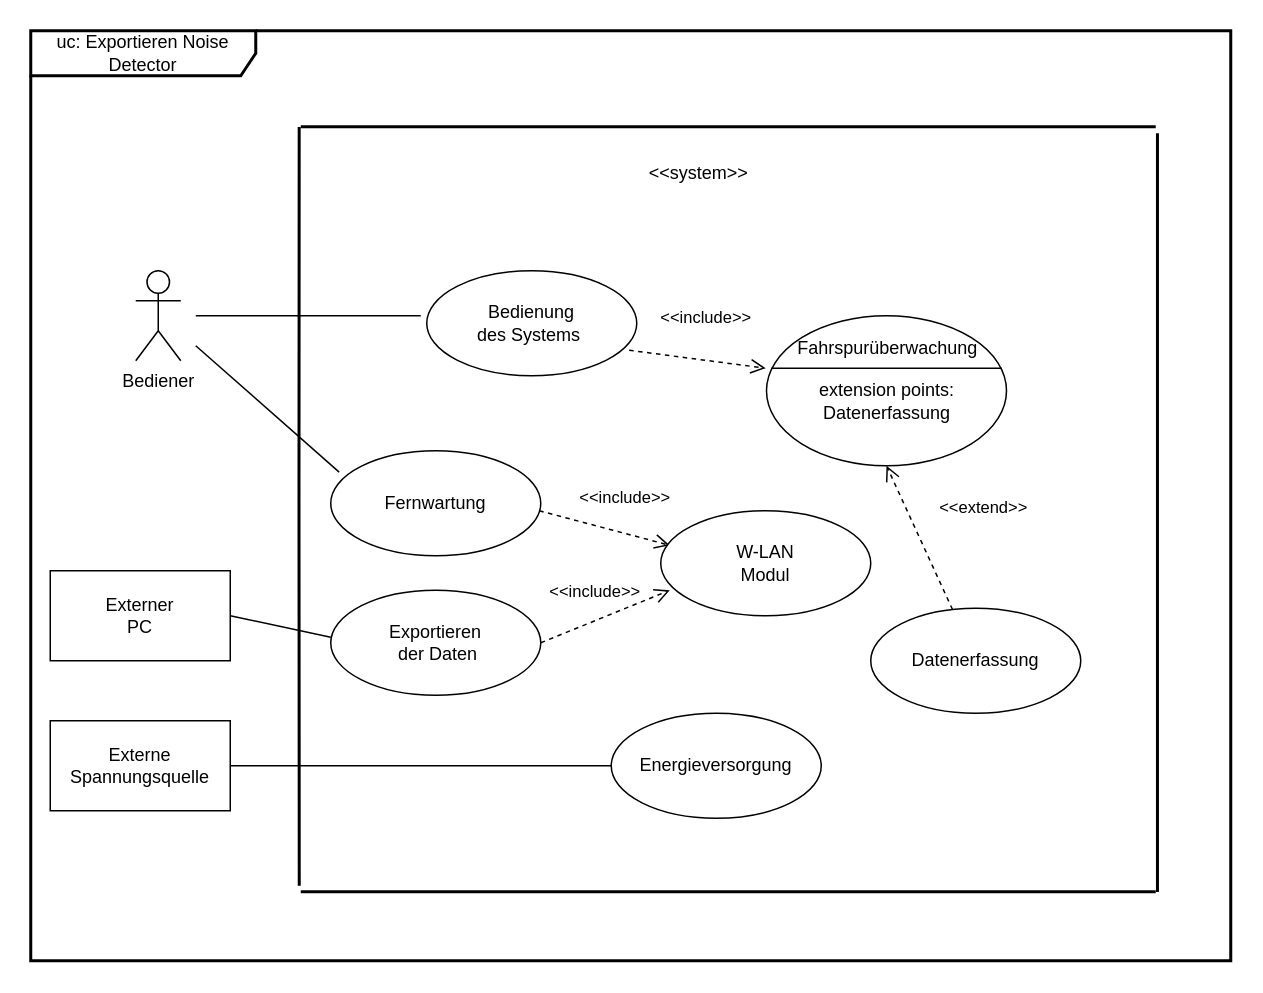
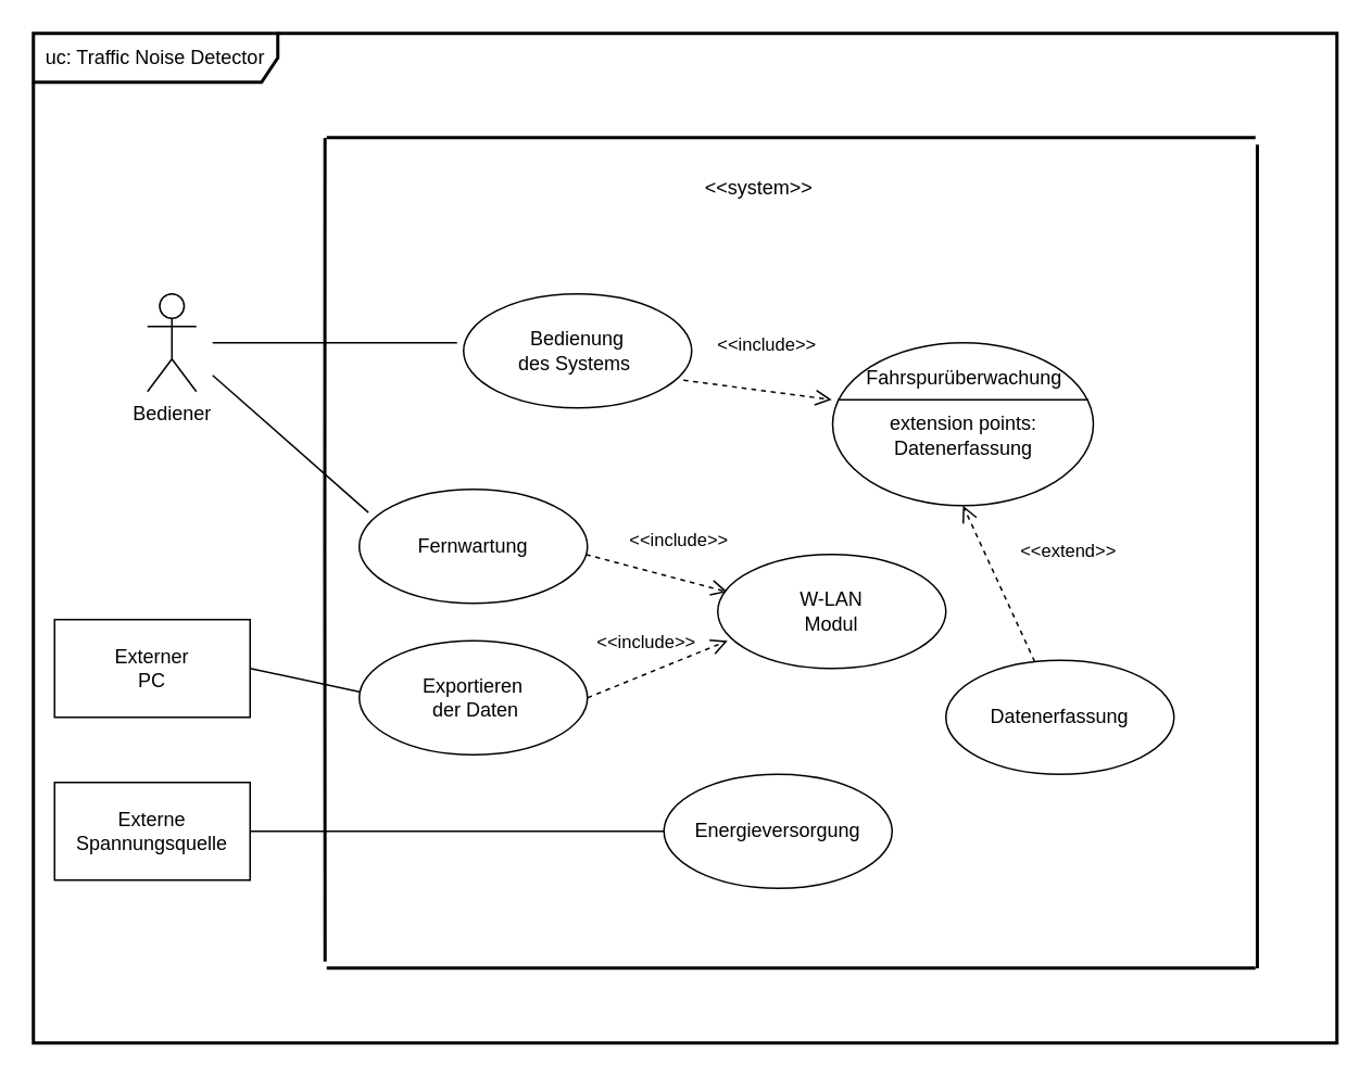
  <mxCell id="0" />
  <mxCell id="1" parent="0" />
  <mxCell id="2" value="Bediener&lt;br&gt;" style="shape=umlActor;verticalLabelPosition=bottom;verticalAlign=top;html=1;" vertex="1" parent="1"><mxGeometry x="90" y="180" width="30" height="60" as="geometry" /></mxCell>
  <mxCell id="3" value="&amp;lt;&amp;lt;system&amp;gt;&amp;gt;" style="text;html=1;align=center;verticalAlign=middle;resizable=0;points=[];autosize=1;" vertex="1" parent="1"><mxGeometry x="425" y="105" width="80" height="20" as="geometry" /></mxCell>
  <mxCell id="4" value="Fernwartung" style="ellipse;whiteSpace=wrap;html=1;" vertex="1" parent="1"><mxGeometry x="220" y="300" width="140" height="70" as="geometry" /></mxCell>
  <mxCell id="5" value="Externe Spannungsquelle" style="rounded=0;whiteSpace=wrap;html=1;" vertex="1" parent="1"><mxGeometry x="33" y="480" width="120" height="60" as="geometry" /></mxCell>
  <mxCell id="6" value="Bedienung &lt;br&gt;des Systems&amp;nbsp;" style="ellipse;whiteSpace=wrap;html=1;" vertex="1" parent="1"><mxGeometry x="284" y="180" width="140" height="70" as="geometry" /></mxCell>
  <mxCell id="7" value="&amp;lt;&amp;lt;include&amp;gt;&amp;gt;" style="html=1;verticalAlign=bottom;endArrow=open;dashed=1;endSize=8;exitX=0.964;exitY=0.757;exitDx=0;exitDy=0;exitPerimeter=0;" edge="1" parent="1" source="6"><mxGeometry x="0.065" y="20" relative="1" as="geometry"><mxPoint x="460" y="170" as="sourcePoint" /><mxPoint x="510" y="245" as="targetPoint" /><mxPoint as="offset" /></mxGeometry></mxCell>
  <mxCell id="8" value="Energieversorgung" style="ellipse;whiteSpace=wrap;html=1;" vertex="1" parent="1"><mxGeometry x="407" y="475" width="140" height="70" as="geometry" /></mxCell>
  <mxCell id="9" value="Exportieren&lt;br&gt;&amp;nbsp;der&amp;nbsp;Daten" style="ellipse;whiteSpace=wrap;html=1;" vertex="1" parent="1"><mxGeometry x="220" y="393.03" width="140" height="70" as="geometry" /></mxCell>
  <mxCell id="10" value="Externer &lt;br&gt;PC" style="rounded=0;whiteSpace=wrap;html=1;" vertex="1" parent="1"><mxGeometry x="33" y="380" width="120" height="60" as="geometry" /></mxCell>
  <mxCell id="11" value="&amp;lt;&amp;lt;include&amp;gt;&amp;gt;" style="html=1;verticalAlign=bottom;endArrow=open;dashed=1;endSize=8;exitX=1;exitY=0.5;exitDx=0;exitDy=0;" edge="1" parent="1" source="9"><mxGeometry x="-0.079" y="10" relative="1" as="geometry"><mxPoint x="364.96" y="266.02" as="sourcePoint" /><mxPoint x="446" y="393.03" as="targetPoint" /><mxPoint as="offset" /></mxGeometry></mxCell>
  <mxCell id="12" value="&amp;lt;&amp;lt;include&amp;gt;&amp;gt;" style="html=1;verticalAlign=bottom;endArrow=open;dashed=1;endSize=8;exitX=0.993;exitY=0.671;exitDx=0;exitDy=0;exitPerimeter=0;" edge="1" parent="1"><mxGeometry x="0.224" y="15" relative="1" as="geometry"><mxPoint x="359.02" y="340" as="sourcePoint" /><mxPoint x="446" y="363.03" as="targetPoint" /><mxPoint as="offset" /></mxGeometry></mxCell>
  <mxCell id="13" value="W-LAN&lt;br&gt;Modul" style="ellipse;whiteSpace=wrap;html=1;" vertex="1" parent="1"><mxGeometry x="440" y="340" width="140" height="70" as="geometry" /></mxCell>
  <mxCell id="14" value="Datenerfassung" style="ellipse;whiteSpace=wrap;html=1;" vertex="1" parent="1"><mxGeometry x="580" y="405" width="140" height="70" as="geometry" /></mxCell>
  <mxCell id="15" value="&amp;lt;&amp;lt;extend&amp;gt;&amp;gt;" style="html=1;verticalAlign=bottom;endArrow=open;dashed=1;endSize=8;entryX=0.5;entryY=1;entryDx=0;entryDy=0;entryPerimeter=0;" edge="1" parent="1" source="14" target="16"><mxGeometry x="-0.156" y="-43" relative="1" as="geometry"><mxPoint x="459.46" y="303.24" as="sourcePoint" /><mxPoint x="639.997" y="339.999" as="targetPoint" /><mxPoint as="offset" /></mxGeometry></mxCell>
  <mxCell id="16" value="&lt;br&gt;extension points:&lt;br&gt;Datenerfassung" style="html=1;shape=mxgraph.sysml.useCaseExtPt;whiteSpace=wrap;align=center;" vertex="1" parent="1"><mxGeometry x="510.5" y="210" width="160" height="100" as="geometry" /></mxCell>
  <mxCell id="17" value="&lt;span style=&quot;font-weight: normal&quot;&gt;Fahrspurüberwachung&lt;/span&gt;" style="resizable=0;html=1;verticalAlign=middle;align=center;labelBackgroundColor=none;fontStyle=1;" connectable="0" vertex="1" parent="16"><mxGeometry x="80" y="21.25" as="geometry" /></mxCell>
  <mxCell id="18" value="" style="edgeStyle=none;html=1;endArrow=none;verticalAlign=bottom;" edge="1" parent="1"><mxGeometry width="160" relative="1" as="geometry"><mxPoint x="130" y="210" as="sourcePoint" /><mxPoint x="280" y="210" as="targetPoint" /></mxGeometry></mxCell>
  <mxCell id="19" value="" style="edgeStyle=none;html=1;endArrow=none;verticalAlign=bottom;entryX=0.04;entryY=0.204;entryDx=0;entryDy=0;entryPerimeter=0;" edge="1" parent="1" target="4"><mxGeometry width="160" relative="1" as="geometry"><mxPoint x="130" y="230" as="sourcePoint" /><mxPoint x="300" y="220" as="targetPoint" /><Array as="points" /></mxGeometry></mxCell>
  <mxCell id="20" value="" style="edgeStyle=none;html=1;endArrow=none;verticalAlign=bottom;entryX=0.04;entryY=0.204;entryDx=0;entryDy=0;entryPerimeter=0;exitX=1;exitY=0.5;exitDx=0;exitDy=0;" edge="1" parent="1" source="10"><mxGeometry width="160" relative="1" as="geometry"><mxPoint x="124.4" y="340" as="sourcePoint" /><mxPoint x="220" y="424.28" as="targetPoint" /><Array as="points" /></mxGeometry></mxCell>
  <mxCell id="21" value="" style="edgeStyle=none;html=1;endArrow=none;verticalAlign=bottom;entryX=0;entryY=0.5;entryDx=0;entryDy=0;" edge="1" parent="1" target="8"><mxGeometry width="160" relative="1" as="geometry"><mxPoint x="153" y="510" as="sourcePoint" /><mxPoint x="248.6" y="594.28" as="targetPoint" /><Array as="points" /></mxGeometry></mxCell>
  <mxCell id="22" value="" style="line;strokeWidth=2;fillColor=none;align=left;verticalAlign=middle;spacingTop=-1;spacingLeft=3;spacingRight=3;rotatable=0;labelPosition=right;points=[];portConstraint=eastwest;" vertex="1" parent="1"><mxGeometry x="200" y="80" width="570" height="8" as="geometry" /></mxCell>
  <mxCell id="23" value="" style="line;strokeWidth=2;fillColor=none;align=left;verticalAlign=middle;spacingTop=-1;spacingLeft=3;spacingRight=3;rotatable=0;labelPosition=right;points=[];portConstraint=eastwest;" vertex="1" parent="1"><mxGeometry x="200" y="590" width="570" height="8" as="geometry" /></mxCell>
  <mxCell id="24" value="" style="endArrow=none;html=1;strokeWidth=2;exitX=1.002;exitY=0.529;exitDx=0;exitDy=0;exitPerimeter=0;entryX=1.002;entryY=1.044;entryDx=0;entryDy=0;entryPerimeter=0;" edge="1" parent="1" source="23" target="22"><mxGeometry width="50" height="50" relative="1" as="geometry"><mxPoint x="370" y="370" as="sourcePoint" /><mxPoint x="420" y="320" as="targetPoint" /></mxGeometry></mxCell>
  <mxCell id="25" value="" style="endArrow=none;html=1;strokeWidth=2;entryX=1.002;entryY=1.044;entryDx=0;entryDy=0;entryPerimeter=0;" edge="1" parent="1"><mxGeometry width="50" height="50" relative="1" as="geometry"><mxPoint x="199" y="590" as="sourcePoint" /><mxPoint x="198.96" y="84.122" as="targetPoint" /><Array as="points"><mxPoint x="198.82" y="335.77" /></Array></mxGeometry></mxCell>
- <mxCell id="26" value="&lt;span&gt;uc: Exportieren Noise Detector&lt;/span&gt;" style="shape=umlFrame;whiteSpace=wrap;html=1;strokeWidth=2;width=150;height=30;" vertex="1" parent="1"><mxGeometry x="20" y="20" width="800" height="620" as="geometry" /></mxCell>
+ <mxCell id="26" value="&lt;span&gt;uc: Traffic Noise Detector&lt;/span&gt;" style="shape=umlFrame;whiteSpace=wrap;html=1;strokeWidth=2;width=150;height=30;" vertex="1" parent="1"><mxGeometry x="20" y="20" width="800" height="620" as="geometry" /></mxCell>
